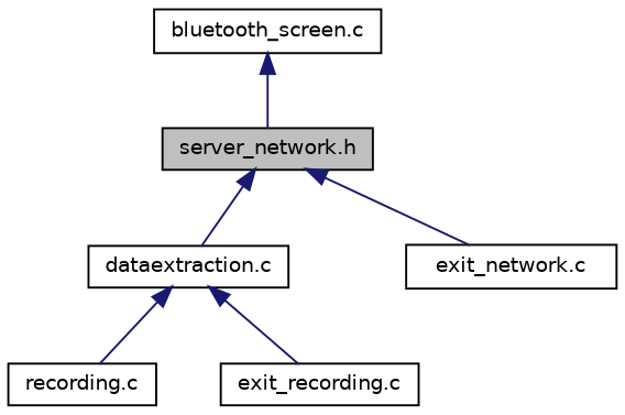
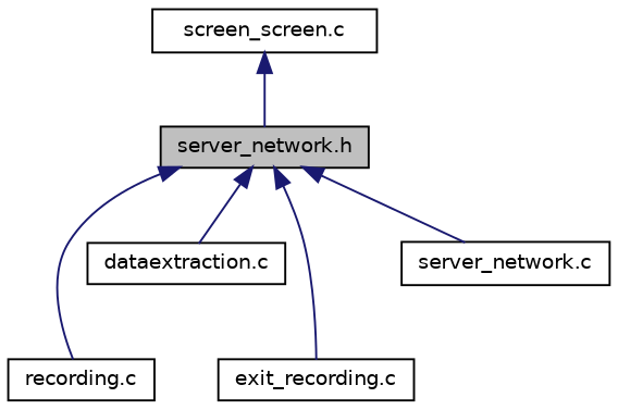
  digraph {
    node [color=black fillcolor=white fontname=Helvetica fontsize=10 shape=record style=filled]
    edge [color=midnightblue dir=back fontname=Helvetica fontsize=10 labelfontname=Helvetica labelfontsize=10 style=solid]
    n1 [fillcolor=grey75 fontcolor=black height=0.2 label="server_network.h" width=0.4]
    n2 [height=0.2 label="dataextraction.c" width=0.4]
    n3 [height=0.2 label="recording.c" width=0.4]
    n4 [height=0.2 label="exit_recording.c" width=0.4]
-   n5 [height=0.2 label="exit_network.c" width=0.4]
-   n6 [height=0.2 label="bluetooth_screen.c" width=0.4]
+   n5 [height=0.2 label="server_network.c" width=0.4]
+   n6 [height=0.2 label="screen_screen.c" width=0.4]
    n1 -> n2
-   n2 -> n3
-   n2 -> n4
+   n1 -> n3
+   n1 -> n4
    n1 -> n5
    n6 -> n1
  }
